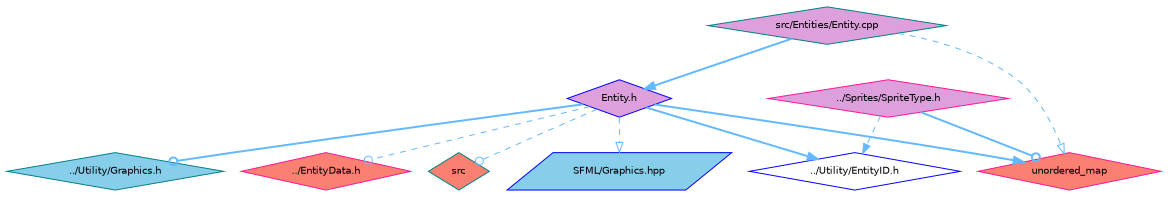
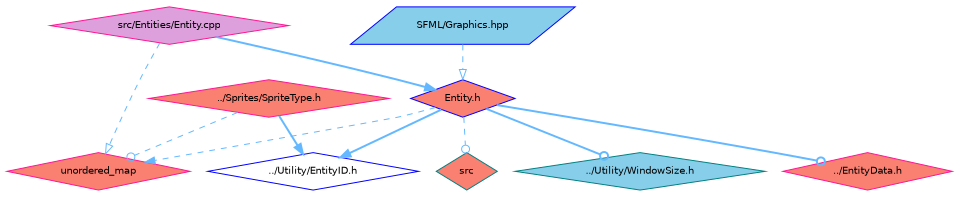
  digraph {
    fontname="DejaVu Sans"
    node [color=deeppink fillcolor=salmon fontname="DejaVu Sans" fontsize=10 shape=diamond style=filled]
    edge [arrowhead=normal color=steelblue1 fontname="DejaVu Sans" fontsize=10 labelfontname=Helvetica labelfontsize=10 style=dashed]
-   n1 [color=teal fillcolor=plum fontcolor=black height=0.2 label="src/Entities/Entity.cpp" width=0.4]
-   n2 [color=blue fillcolor=plum height=0.2 label="Entity.h" width=0.4]
+   n1 [fillcolor=plum fontcolor=black height=0.2 label="src/Entities/Entity.cpp" width=0.4]
+   n2 [color=blue height=0.2 label="Entity.h" width=0.4]
    n3 [height=0.2 label=unordered_map width=0.4]
    n4 [color=teal height=0.2 label=src width=0.4]
    n5 [color=blue fillcolor=skyblue height=0.2 label="SFML/Graphics.hpp" shape=parallelogram width=0.4]
-   n6 [color=teal fillcolor=skyblue height=0.2 label="../Utility/Graphics.h" width=0.4]
+   n6 [color=teal fillcolor=skyblue height=0.2 label="../Utility/WindowSize.h" width=0.4]
    n7 [color=blue fillcolor=white height=0.2 label="../Utility/EntityID.h" width=0.4]
    n8 [height=0.2 label="../EntityData.h" width=0.4]
-   n9 [fillcolor=plum height=0.2 label="../Sprites/SpriteType.h" width=0.4]
+   n9 [height=0.2 label="../Sprites/SpriteType.h" width=0.4]
    n1 -> n2 [style=bold]
    n1 -> n3 [arrowhead=onormal]
-   n2 -> n3 [style=bold]
+   n2 -> n3
    n2 -> n4 [arrowhead=odot]
-   n2 -> n5 [arrowhead=onormal]
+   n5 -> n2 [arrowhead=onormal]
    n2 -> n6 [arrowhead=odot style=bold]
    n2 -> n7 [style=bold]
-   n2 -> n8 [arrowhead=odot]
-   n9 -> n3 [arrowhead=odot style=bold]
-   n9 -> n7
+   n2 -> n8 [arrowhead=odot style=bold]
+   n9 -> n3 [arrowhead=odot]
+   n9 -> n7 [style=bold]
  }
